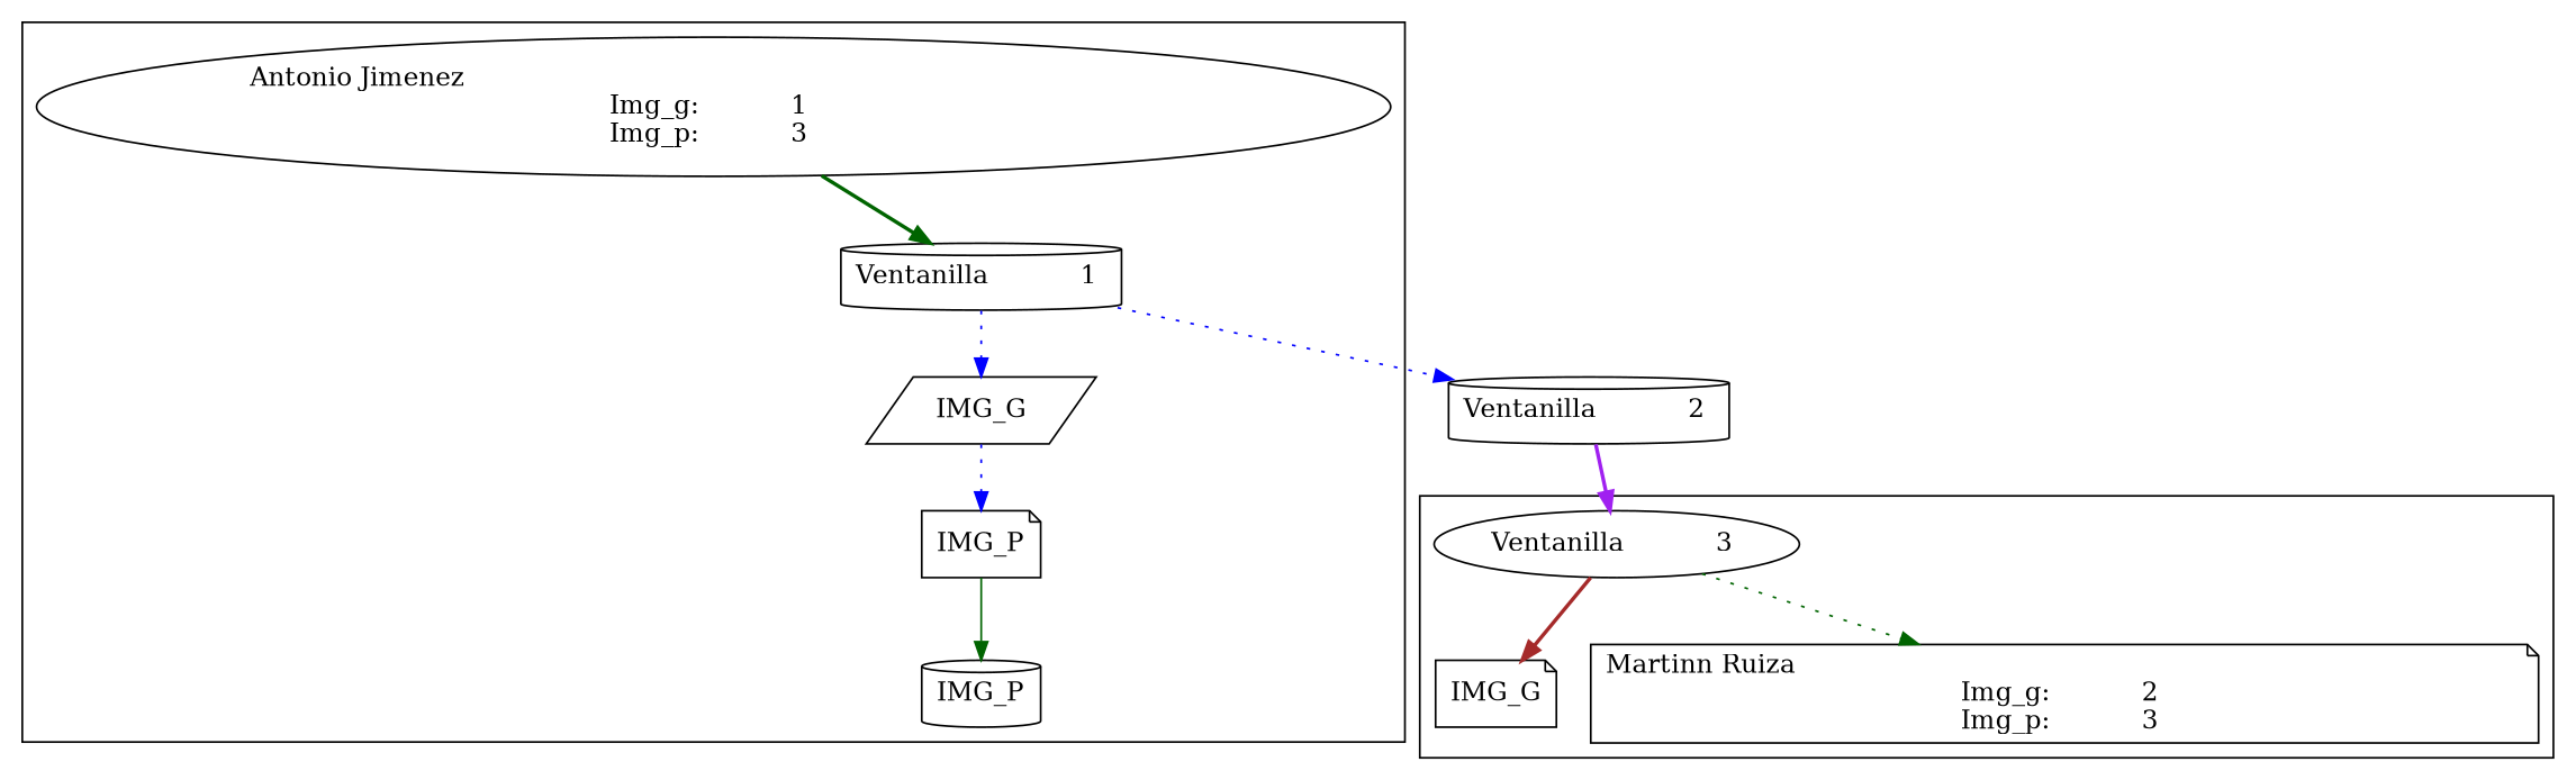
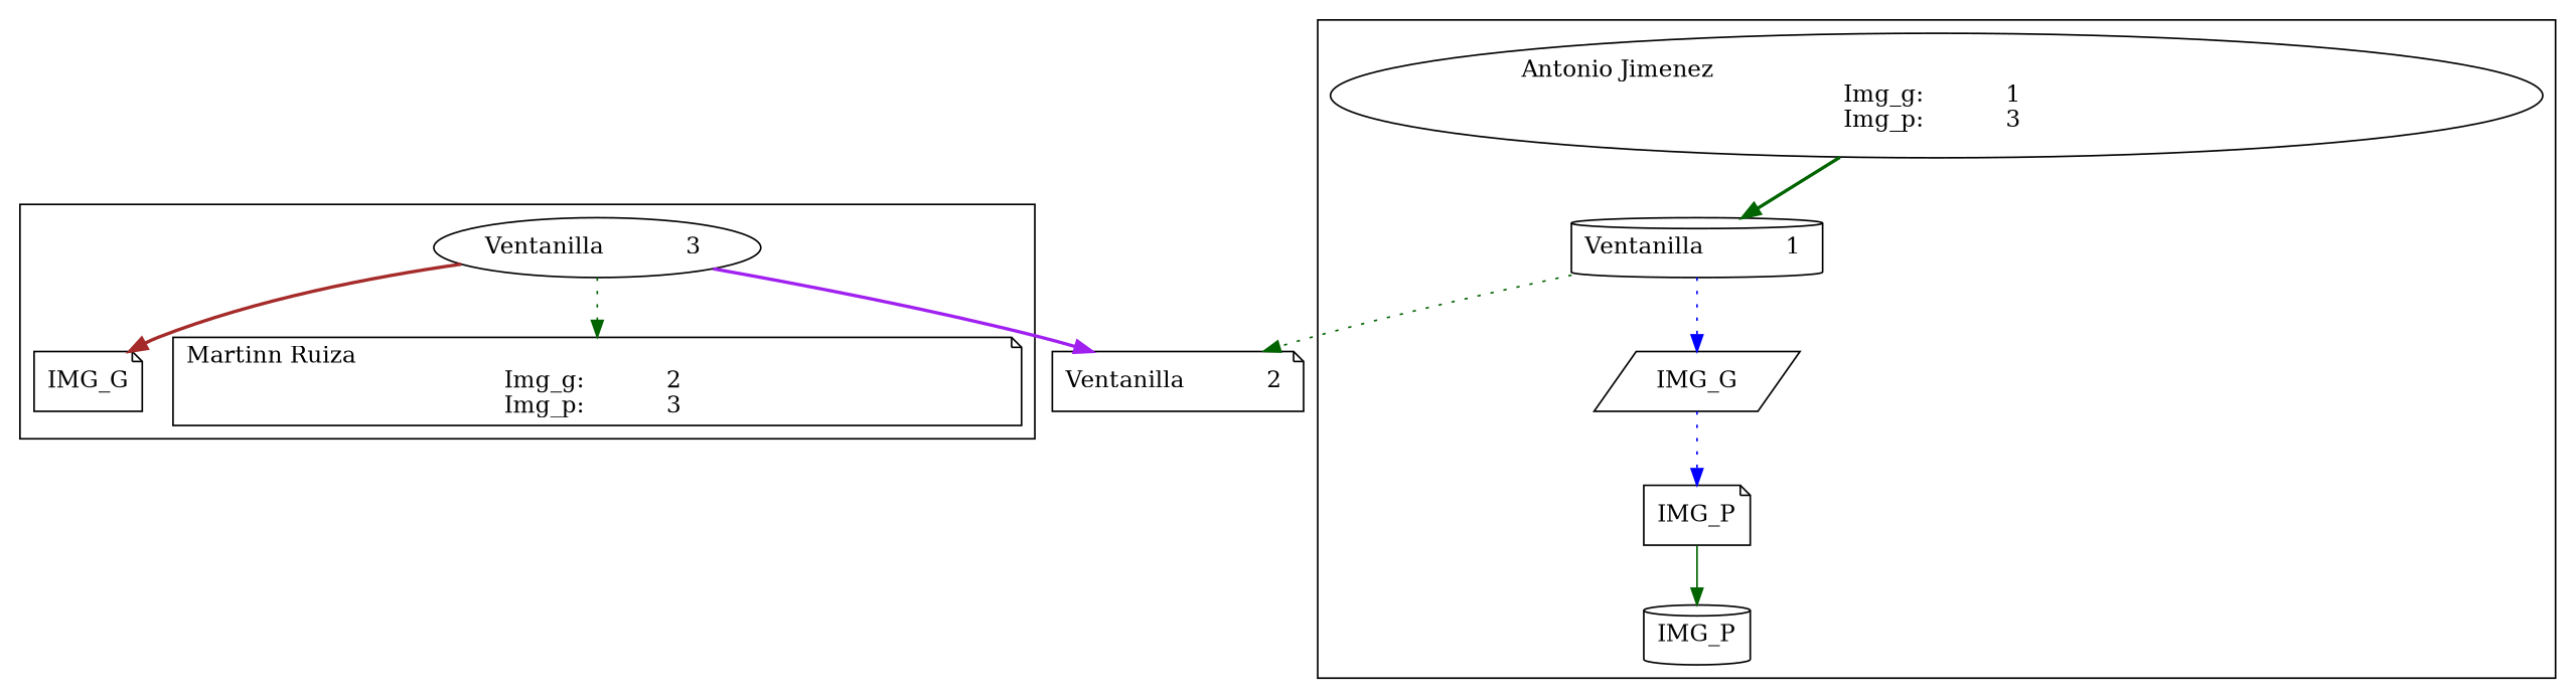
  digraph {
    node [shape=note]
    edge [color=blue style=dotted]
    n1 [label="Ventanilla           1 " shape=cylinder]
    n2 [label=IMG_G shape=parallelogram]
    n3 [label="Antonio Jimenez                                                                                     \nImg_g:           1 \nImg_p:           3 " shape=ellipse]
    n4 [label=IMG_P]
    n5 [label=IMG_P shape=cylinder]
    n6 [label="Ventanilla           3 " shape=ellipse]
    n7 [label=IMG_G]
    n8 [label="Martinn Ruiza                                                                                       \nImg_g:           2 \nImg_p:           3 "]
-   n9 [label="Ventanilla           2 " shape=cylinder]
+   n9 [label="Ventanilla           2 "]
    subgraph cluster_1 {
      rankdir=LR
      n1
      n2
      n3
      n4
      n5
    }
    subgraph cluster_2 {
      rankdir=LR
    }
    subgraph cluster_3 {
      rankdir=LR
      n6
      n7
      n8
    }
    n1 -> n2
-   n1 -> n9
+   n1 -> n9 [color=darkgreen]
    n2 -> n4
    n3 -> n1 [color=darkgreen style=bold]
    n4 -> n5 [color=darkgreen style=solid]
    n6 -> n7 [color=brown style=bold]
    n6 -> n8 [color=darkgreen]
-   n9 -> n6 [color=purple style=bold]
+   n6 -> n9 [color=purple style=bold]
  }
